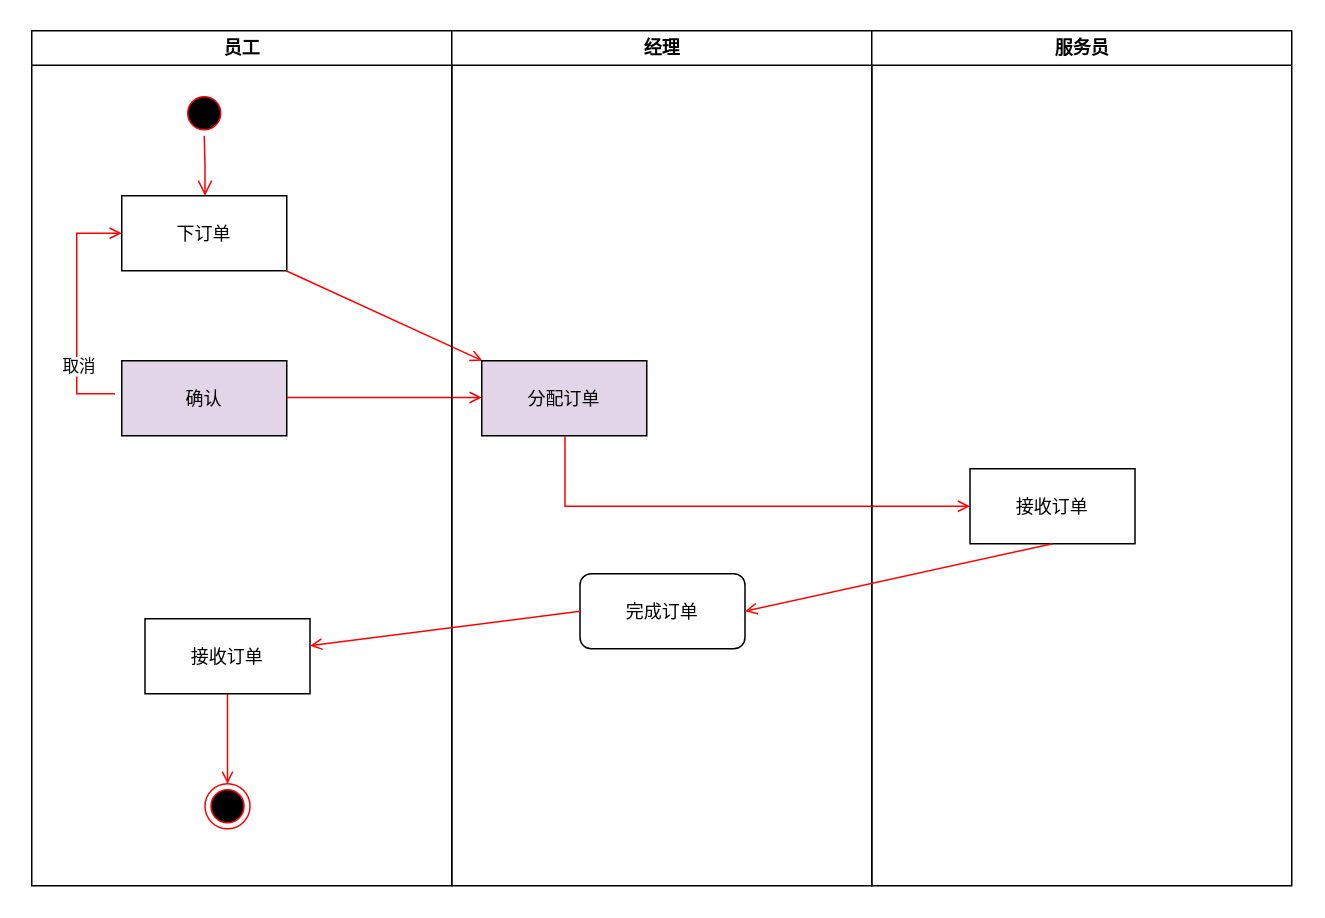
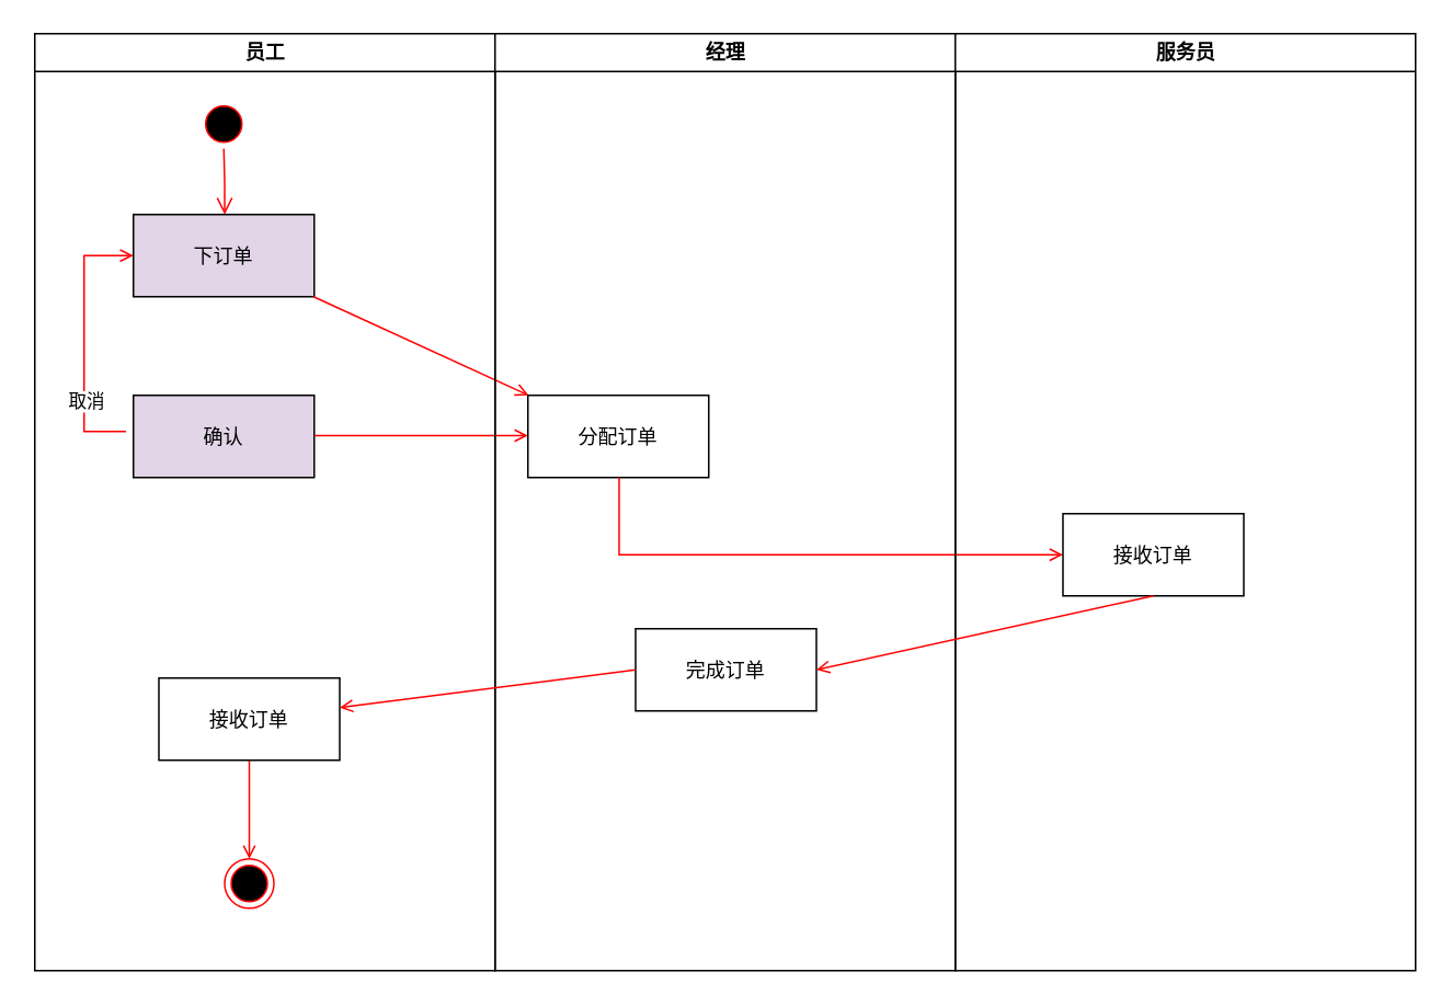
  <mxCell id="0" />
  <mxCell id="1" parent="0" />
  <mxCell id="2" value="员工" style="swimlane;whiteSpace=wrap" parent="1" vertex="1"><mxGeometry x="20.5" y="20" width="280" height="570" as="geometry" /></mxCell>
  <mxCell id="3" value="" style="ellipse;shape=startState;fillColor=#000000;strokeColor=#ff0000;" parent="2" vertex="1"><mxGeometry x="100" y="40" width="30" height="30" as="geometry" /></mxCell>
  <mxCell id="4" value="" style="edgeStyle=elbowEdgeStyle;elbow=horizontal;verticalAlign=bottom;endArrow=open;endSize=8;strokeColor=#FF0000;endFill=1;rounded=0" parent="2" source="3" target="5" edge="1"><mxGeometry x="100" y="40" as="geometry"><mxPoint x="115" y="110" as="targetPoint" /></mxGeometry></mxCell>
- <mxCell id="5" value="下订单" style="" parent="2" vertex="1"><mxGeometry x="60" y="110" width="110" height="50" as="geometry" /></mxCell>
+ <mxCell id="5" value="下订单" style="fillColor=#e1d5e7;" parent="2" vertex="1"><mxGeometry x="60" y="110" width="110" height="50" as="geometry" /></mxCell>
  <mxCell id="6" value="确认" style="fillColor=#e1d5e7;" parent="2" vertex="1"><mxGeometry x="60" y="220" width="110" height="50" as="geometry" /></mxCell>
  <mxCell id="7" value="" style="endArrow=open;strokeColor=#FF0000;endFill=1;rounded=0;" parent="2" source="5" target="15" edge="1"><mxGeometry relative="1" as="geometry" /></mxCell>
  <mxCell id="8" value="" style="edgeStyle=elbowEdgeStyle;elbow=horizontal;strokeColor=#FF0000;endArrow=open;endFill=1;rounded=0" parent="2" target="5" edge="1"><mxGeometry width="100" height="100" relative="1" as="geometry"><mxPoint x="55.5" y="242" as="sourcePoint" /><mxPoint x="260" y="190" as="targetPoint" /><Array as="points"><mxPoint x="30" y="250" /></Array></mxGeometry></mxCell>
  <mxCell id="9" value="取消" style="edgeLabel;html=1;align=center;verticalAlign=middle;resizable=0;points=[];" vertex="1" connectable="0" parent="8"><mxGeometry x="-0.462" y="-1" relative="1" as="geometry"><mxPoint as="offset" /></mxGeometry></mxCell>
  <mxCell id="10" value="" style="endArrow=open;strokeColor=#FF0000;endFill=1;rounded=0" parent="2" edge="1"><mxGeometry relative="1" as="geometry"><mxPoint x="170" y="244.5" as="sourcePoint" /><mxPoint x="300" y="244.5" as="targetPoint" /></mxGeometry></mxCell>
  <mxCell id="11" value="" style="endArrow=open;strokeColor=#FF0000;endFill=1;rounded=0;exitX=0.5;exitY=1;exitDx=0;exitDy=0;entryX=0.5;entryY=0;entryDx=0;entryDy=0;" parent="2" source="13" target="12" edge="1"><mxGeometry relative="1" as="geometry"><mxPoint x="80.399" y="352" as="sourcePoint" /><mxPoint x="99.995" y="510.109" as="targetPoint" /></mxGeometry></mxCell>
  <mxCell id="12" value="" style="ellipse;shape=endState;fillColor=#000000;strokeColor=#ff0000" parent="2" vertex="1"><mxGeometry x="115.5" y="502" width="30" height="30" as="geometry" /></mxCell>
  <mxCell id="13" value="接收订单" style="" vertex="1" parent="2"><mxGeometry x="75.5" y="392" width="110" height="50" as="geometry" /></mxCell>
  <mxCell id="14" value="经理" style="swimlane;whiteSpace=wrap" parent="1" vertex="1"><mxGeometry x="300.5" y="20" width="280" height="570" as="geometry" /></mxCell>
- <mxCell id="15" value="分配订单" style="fillColor=#e1d5e7;" parent="14" vertex="1"><mxGeometry x="20" y="220" width="110" height="50" as="geometry" /></mxCell>
+ <mxCell id="15" value="分配订单" style="" parent="14" vertex="1"><mxGeometry x="20" y="220" width="110" height="50" as="geometry" /></mxCell>
  <mxCell id="16" value="" style="edgeStyle=elbowEdgeStyle;elbow=horizontal;entryX=0;entryY=0.5;strokeColor=#FF0000;endArrow=open;endFill=1;rounded=0;entryDx=0;entryDy=0;" parent="14" target="19" edge="1"><mxGeometry width="100" height="100" relative="1" as="geometry"><mxPoint x="75.5" y="270" as="sourcePoint" /><mxPoint x="125.5" y="312.5" as="targetPoint" /><Array as="points"><mxPoint x="75.5" y="295" /></Array></mxGeometry></mxCell>
- <mxCell id="17" value="完成订单" style="rounded=1;" parent="14" vertex="1"><mxGeometry x="85.5" y="362" width="110" height="50" as="geometry" /></mxCell>
+ <mxCell id="17" value="完成订单" style="" parent="14" vertex="1"><mxGeometry x="85.5" y="362" width="110" height="50" as="geometry" /></mxCell>
  <mxCell id="18" value="服务员" style="swimlane;whiteSpace=wrap" parent="1" vertex="1"><mxGeometry x="580.5" y="20" width="280" height="570" as="geometry" /></mxCell>
  <mxCell id="19" value="接收订单" style="" parent="18" vertex="1"><mxGeometry x="65.5" y="292" width="110" height="50" as="geometry" /></mxCell>
  <mxCell id="20" value="" style="edgeStyle=none;strokeColor=#FF0000;endArrow=open;endFill=1;rounded=0;exitX=0.5;exitY=1;exitDx=0;exitDy=0;entryX=1;entryY=0.5;entryDx=0;entryDy=0;" parent="1" target="17" edge="1" source="19"><mxGeometry width="100" height="100" relative="1" as="geometry"><mxPoint x="596" y="519.5" as="sourcePoint" /><mxPoint x="713.056" y="432" as="targetPoint" /></mxGeometry></mxCell>
  <mxCell id="21" value="" style="edgeStyle=none;strokeColor=#FF0000;endArrow=open;endFill=1;rounded=0;exitX=0;exitY=0.5;exitDx=0;exitDy=0;" edge="1" parent="1" source="17" target="13"><mxGeometry width="100" height="100" relative="1" as="geometry"><mxPoint x="716" y="379.5" as="sourcePoint" /><mxPoint x="526" y="454.5" as="targetPoint" /></mxGeometry></mxCell>
